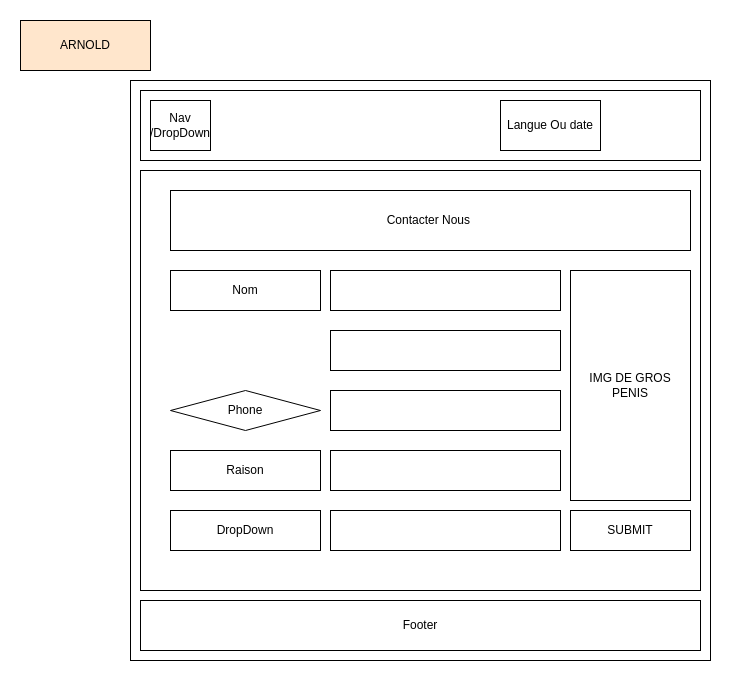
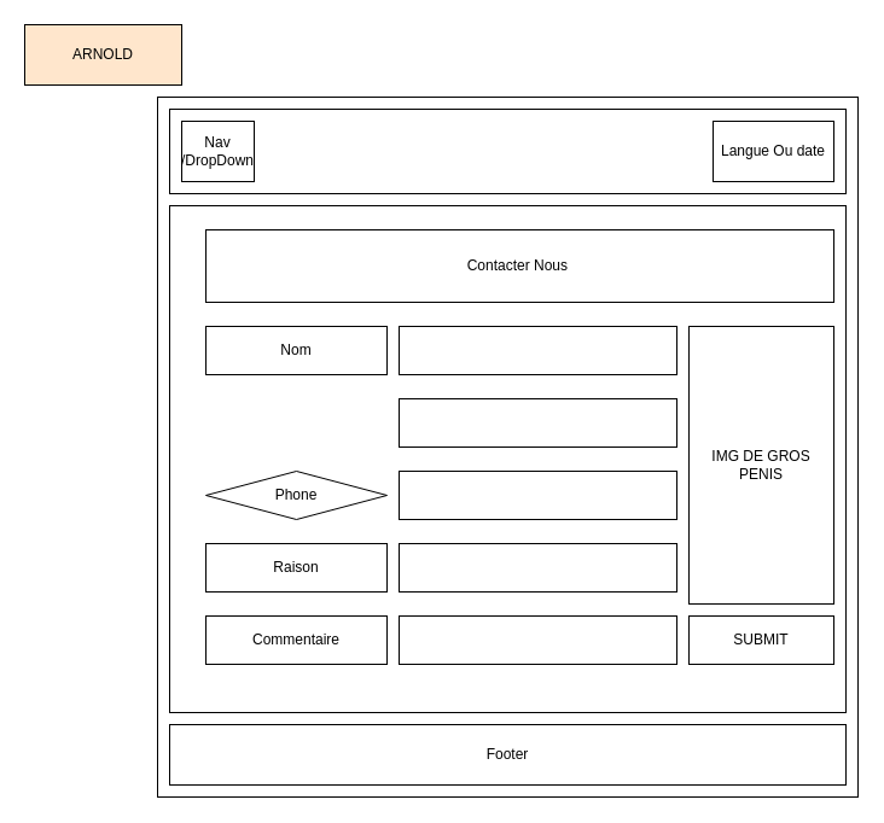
  <mxCell id="0" />
  <mxCell id="1" parent="0" />
  <mxCell id="2" value="" style="whiteSpace=wrap;html=1;aspect=fixed;" parent="1" vertex="1"><mxGeometry x="130" y="80" width="580" height="580" as="geometry" /></mxCell>
  <mxCell id="3" value="" style="rounded=0;whiteSpace=wrap;html=1;" parent="1" vertex="1"><mxGeometry x="140" y="90" width="560" height="70" as="geometry" /></mxCell>
  <mxCell id="4" value="Nav /DropDown" style="rounded=0;whiteSpace=wrap;html=1;" parent="1" vertex="1"><mxGeometry x="150" y="100" width="60" height="50" as="geometry" /></mxCell>
- <mxCell id="5" value="Langue Ou date" style="rounded=0;whiteSpace=wrap;html=1;" parent="1" vertex="1"><mxGeometry x="500" y="100" width="100" height="50" as="geometry" /></mxCell>
+ <mxCell id="5" value="Langue Ou date" style="rounded=0;whiteSpace=wrap;html=1;" parent="1" vertex="1"><mxGeometry x="590" y="100" width="100" height="50" as="geometry" /></mxCell>
  <mxCell id="6" value="" style="rounded=0;whiteSpace=wrap;html=1;" parent="1" vertex="1"><mxGeometry x="140" y="170" width="560" height="420" as="geometry" /></mxCell>
  <mxCell id="7" value="Footer" style="rounded=0;whiteSpace=wrap;html=1;" parent="1" vertex="1"><mxGeometry x="140" y="600" width="560" height="50" as="geometry" /></mxCell>
  <mxCell id="8" value="Contacter Nous&amp;nbsp;" style="rounded=0;whiteSpace=wrap;html=1;" parent="1" vertex="1"><mxGeometry x="170" y="190" width="520" height="60" as="geometry" /></mxCell>
  <mxCell id="9" value="Nom" style="rounded=0;whiteSpace=wrap;html=1;" parent="1" vertex="1"><mxGeometry x="170" y="270" width="150" height="40" as="geometry" /></mxCell>
  <mxCell id="10" value="Phone" style="rhombus;whiteSpace=wrap;html=1;" parent="1" vertex="1"><mxGeometry x="170" y="390" width="150" height="40" as="geometry" /></mxCell>
  <mxCell id="11" value="Raison" style="rounded=0;whiteSpace=wrap;html=1;" parent="1" vertex="1"><mxGeometry x="170" y="450" width="150" height="40" as="geometry" /></mxCell>
- <mxCell id="12" value="DropDown" style="rounded=0;whiteSpace=wrap;html=1;" parent="1" vertex="1"><mxGeometry x="170" y="510" width="150" height="40" as="geometry" /></mxCell>
+ <mxCell id="12" value="Commentaire" style="rounded=0;whiteSpace=wrap;html=1;" parent="1" vertex="1"><mxGeometry x="170" y="510" width="150" height="40" as="geometry" /></mxCell>
  <mxCell id="13" value="" style="rounded=0;whiteSpace=wrap;html=1;" parent="1" vertex="1"><mxGeometry x="330" y="270" width="230" height="40" as="geometry" /></mxCell>
  <mxCell id="14" value="&lt;span style=&quot;color: rgba(0 , 0 , 0 , 0) ; font-family: monospace ; font-size: 0px&quot;&gt;%3CmxGraphModel%3E%3Croot%3E%3CmxCell%20id%3D%220%22%2F%3E%3CmxCell%20id%3D%221%22%20parent%3D%220%22%2F%3E%3CmxCell%20id%3D%222%22%20value%3D%22%22%20style%3D%22rounded%3D0%3BwhiteSpace%3Dwrap%3Bhtml%3D1%3B%22%20vertex%3D%221%22%20parent%3D%221%22%3E%3CmxGeometry%20x%3D%22320%22%20y%3D%22300%22%20width%3D%22240%22%20height%3D%2240%22%20as%3D%22geometry%22%2F%3E%3C%2FmxCell%3E%3C%2Froot%3E%3C%2FmxGraphModel%3E&lt;/span&gt;" style="rounded=0;whiteSpace=wrap;html=1;" parent="1" vertex="1"><mxGeometry x="330" y="330" width="230" height="40" as="geometry" /></mxCell>
  <mxCell id="15" value="" style="rounded=0;whiteSpace=wrap;html=1;" parent="1" vertex="1"><mxGeometry x="330" y="390" width="230" height="40" as="geometry" /></mxCell>
  <mxCell id="16" value="" style="rounded=0;whiteSpace=wrap;html=1;" parent="1" vertex="1"><mxGeometry x="330" y="450" width="230" height="40" as="geometry" /></mxCell>
  <mxCell id="17" value="" style="rounded=0;whiteSpace=wrap;html=1;" parent="1" vertex="1"><mxGeometry x="330" y="510" width="230" height="40" as="geometry" /></mxCell>
  <mxCell id="18" value="SUBMIT" style="rounded=0;whiteSpace=wrap;html=1;rotation=0;" parent="1" vertex="1"><mxGeometry x="570" y="510" width="120" height="40" as="geometry" /></mxCell>
  <mxCell id="19" value="IMG DE GROS PENIS" style="rounded=0;whiteSpace=wrap;html=1;" parent="1" vertex="1"><mxGeometry x="570" y="270" width="120" height="230" as="geometry" /></mxCell>
  <mxCell id="20" value="ARNOLD" style="rounded=0;whiteSpace=wrap;html=1;fillColor=#ffe6cc;" vertex="1" parent="1"><mxGeometry x="20" y="20" width="130" height="50" as="geometry" /></mxCell>
